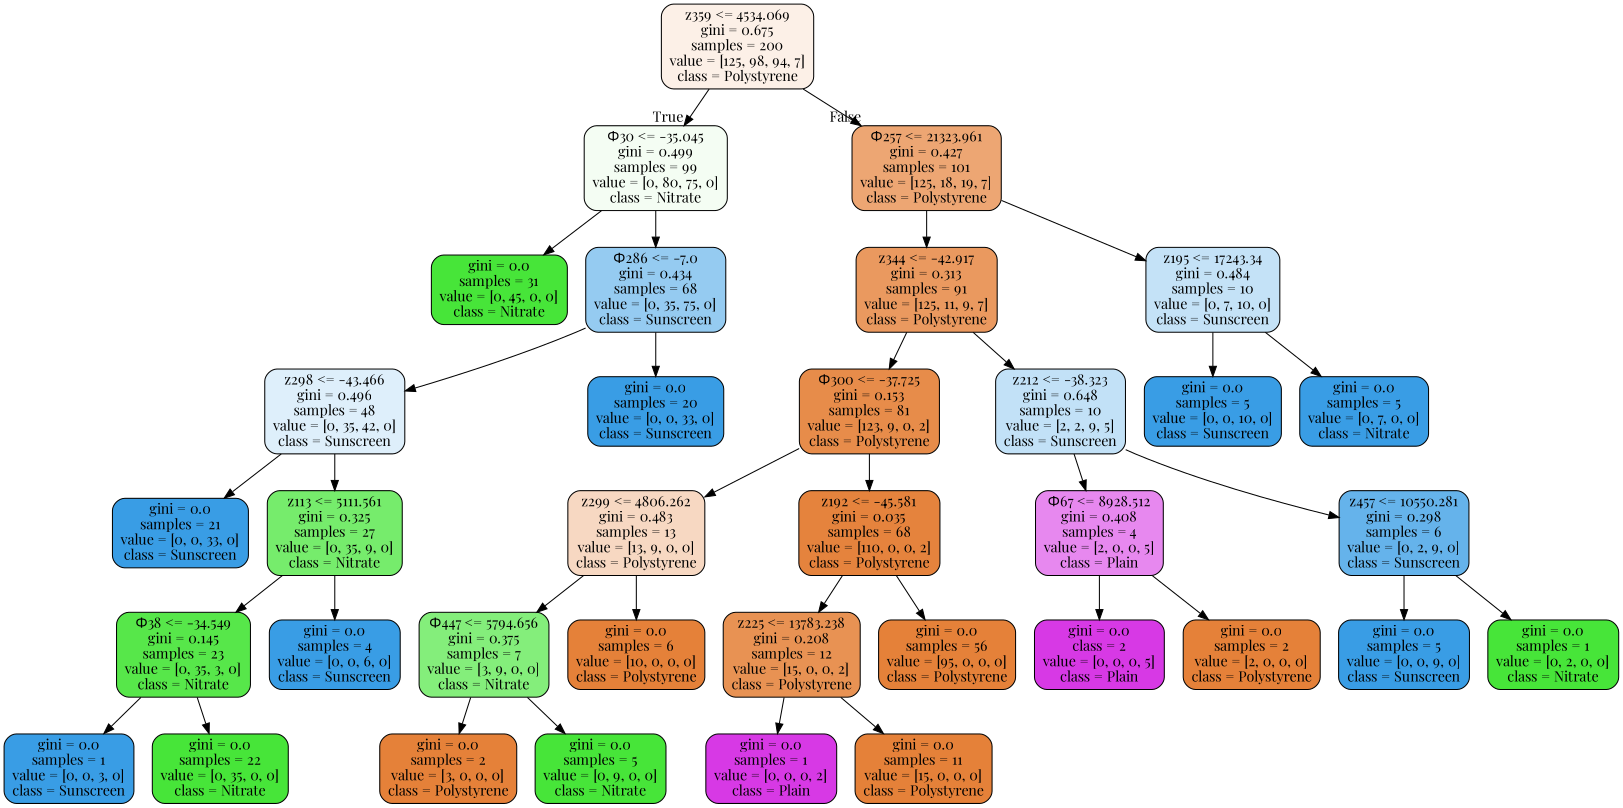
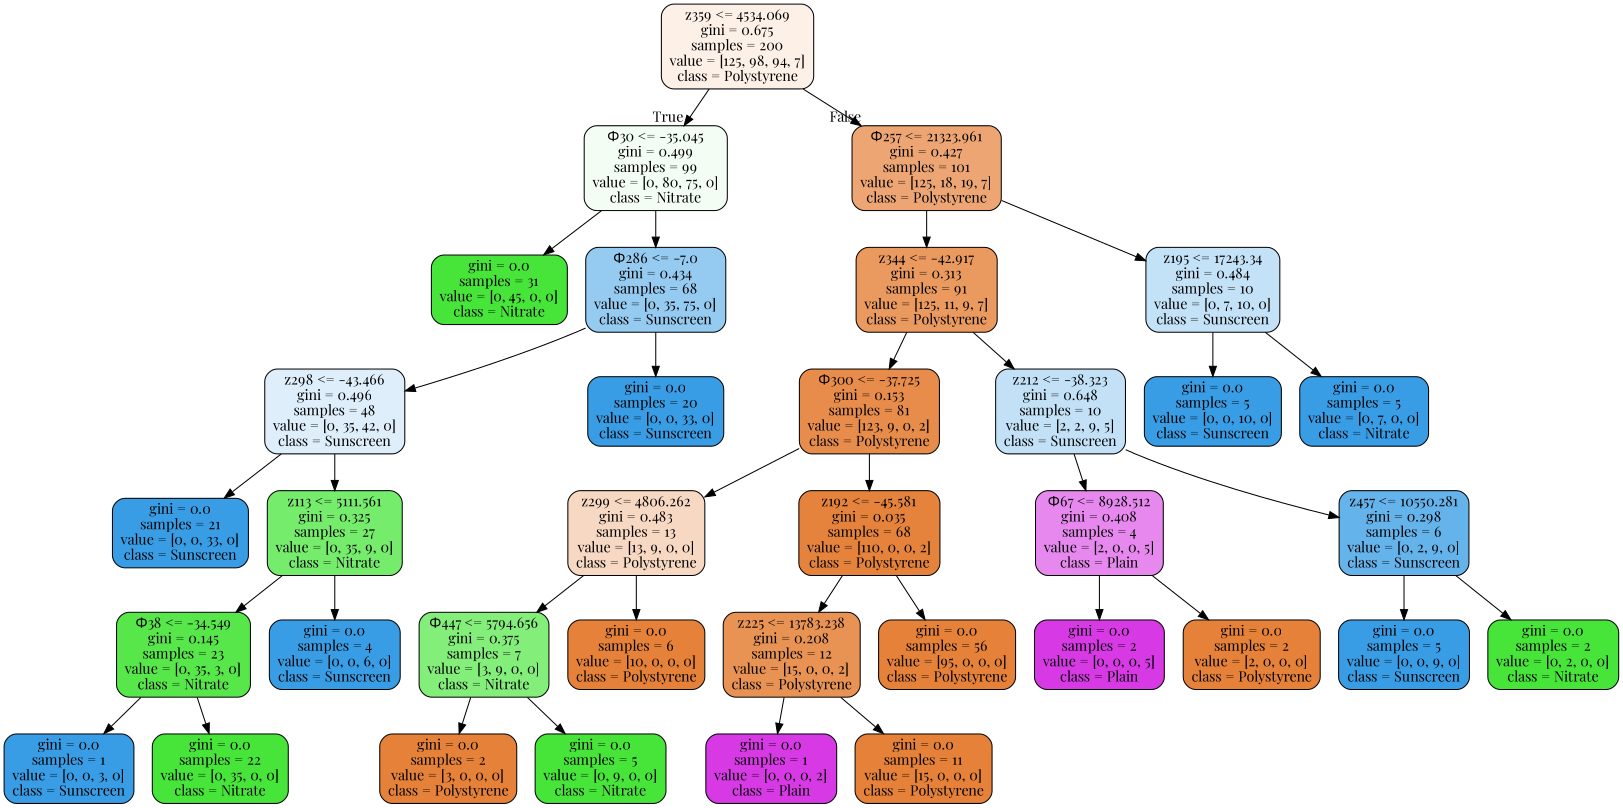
  digraph {
    fontname="Playfair Display"
    node [color=black fillcolor="#399de5" fontname="Playfair Display" shape=box style="filled, rounded"]
    edge [fontname="Playfair Display"]
    n1 [fillcolor="#fcf0e7" label="z359 <= 4534.069\ngini = 0.675\nsamples = 200\nvalue = [125, 98, 94, 7]\nclass = Polystyrene"]
    n2 [fillcolor="#f4fdf3" label="Φ30 <= -35.045\ngini = 0.499\nsamples = 99\nvalue = [0, 80, 75, 0]\nclass = Nitrate"]
    n3 [fillcolor="#eda673" label="Φ257 <= 21323.961\ngini = 0.427\nsamples = 101\nvalue = [125, 18, 19, 7]\nclass = Polystyrene"]
    n4 [fillcolor="#47e539" label="gini = 0.0\nsamples = 31\nvalue = [0, 45, 0, 0]\nclass = Nitrate"]
    n5 [fillcolor="#95cbf1" label="Φ286 <= -7.0\ngini = 0.434\nsamples = 68\nvalue = [0, 35, 75, 0]\nclass = Sunscreen"]
    n6 [fillcolor="#ea995f" label="z344 <= -42.917\ngini = 0.313\nsamples = 91\nvalue = [125, 11, 9, 7]\nclass = Polystyrene"]
    n7 [fillcolor="#c4e2f7" label="z195 <= 17243.34\ngini = 0.484\nsamples = 10\nvalue = [0, 7, 10, 0]\nclass = Sunscreen"]
    n8 [fillcolor="#deeffb" label="z298 <= -43.466\ngini = 0.496\nsamples = 48\nvalue = [0, 35, 42, 0]\nclass = Sunscreen"]
    n9 [label="gini = 0.0\nsamples = 20\nvalue = [0, 0, 33, 0]\nclass = Sunscreen"]
    n10 [label="gini = 0.0\nsamples = 21\nvalue = [0, 0, 33, 0]\nclass = Sunscreen"]
    n11 [fillcolor="#76ec6c" label="z113 <= 5111.561\ngini = 0.325\nsamples = 27\nvalue = [0, 35, 9, 0]\nclass = Nitrate"]
    n12 [fillcolor="#57e74a" label="Φ38 <= -34.549\ngini = 0.145\nsamples = 23\nvalue = [0, 35, 3, 0]\nclass = Nitrate"]
    n13 [label="gini = 0.0\nsamples = 4\nvalue = [0, 0, 6, 0]\nclass = Sunscreen"]
    n14 [label="gini = 0.0\nsamples = 1\nvalue = [0, 0, 3, 0]\nclass = Sunscreen"]
    n15 [fillcolor="#47e539" label="gini = 0.0\nsamples = 22\nvalue = [0, 35, 0, 0]\nclass = Nitrate"]
    n16 [fillcolor="#e78c4a" label="Φ300 <= -37.725\ngini = 0.153\nsamples = 81\nvalue = [123, 9, 0, 2]\nclass = Polystyrene"]
    n17 [fillcolor="#c2e1f7" label="z212 <= -38.323\ngini = 0.648\nsamples = 10\nvalue = [2, 2, 9, 5]\nclass = Sunscreen"]
    n18 [label="gini = 0.0\nsamples = 5\nvalue = [0, 0, 10, 0]\nclass = Sunscreen"]
    n19 [label="gini = 0.0\nsamples = 5\nvalue = [0, 7, 0, 0]\nclass = Nitrate"]
    n20 [fillcolor="#f7d8c2" label="z299 <= 4806.262\ngini = 0.483\nsamples = 13\nvalue = [13, 9, 0, 0]\nclass = Polystyrene"]
    n21 [fillcolor="#e5833d" label="z192 <= -45.581\ngini = 0.035\nsamples = 68\nvalue = [110, 0, 0, 2]\nclass = Polystyrene"]
    n22 [fillcolor="#e788ef" label="Φ67 <= 8928.512\ngini = 0.408\nsamples = 4\nvalue = [2, 0, 0, 5]\nclass = Plain"]
    n23 [fillcolor="#65b3eb" label="z457 <= 10550.281\ngini = 0.298\nsamples = 6\nvalue = [0, 2, 9, 0]\nclass = Sunscreen"]
    n24 [fillcolor="#84ee7b" label="Φ447 <= 5794.656\ngini = 0.375\nsamples = 7\nvalue = [3, 9, 0, 0]\nclass = Nitrate"]
    n25 [fillcolor="#e58139" label="gini = 0.0\nsamples = 6\nvalue = [10, 0, 0, 0]\nclass = Polystyrene"]
    n26 [fillcolor="#e89253" label="z225 <= 13783.238\ngini = 0.208\nsamples = 12\nvalue = [15, 0, 0, 2]\nclass = Polystyrene"]
    n27 [fillcolor="#e58139" label="gini = 0.0\nsamples = 56\nvalue = [95, 0, 0, 0]\nclass = Polystyrene"]
    n28 [fillcolor="#e58139" label="gini = 0.0\nsamples = 2\nvalue = [3, 0, 0, 0]\nclass = Polystyrene"]
    n29 [fillcolor="#47e539" label="gini = 0.0\nsamples = 5\nvalue = [0, 9, 0, 0]\nclass = Nitrate"]
    n30 [fillcolor="#d739e5" label="gini = 0.0\nsamples = 1\nvalue = [0, 0, 0, 2]\nclass = Plain"]
    n31 [fillcolor="#e58139" label="gini = 0.0\nsamples = 11\nvalue = [15, 0, 0, 0]\nclass = Polystyrene"]
-   n32 [fillcolor="#d739e5" label="gini = 0.0\nclass = 2\nvalue = [0, 0, 0, 5]\nclass = Plain"]
+   n32 [fillcolor="#d739e5" label="gini = 0.0\nsamples = 2\nvalue = [0, 0, 0, 5]\nclass = Plain"]
    n33 [fillcolor="#e58139" label="gini = 0.0\nsamples = 2\nvalue = [2, 0, 0, 0]\nclass = Polystyrene"]
    n34 [label="gini = 0.0\nsamples = 5\nvalue = [0, 0, 9, 0]\nclass = Sunscreen"]
-   n35 [fillcolor="#47e539" label="gini = 0.0\nsamples = 1\nvalue = [0, 2, 0, 0]\nclass = Nitrate"]
+   n35 [fillcolor="#47e539" label="gini = 0.0\nsamples = 2\nvalue = [0, 2, 0, 0]\nclass = Nitrate"]
    n1 -> n2 [headlabel=True labelangle=45 labeldistance=2.5]
    n1 -> n3 [headlabel=False labelangle=-45 labeldistance=2.5]
    n2 -> n4
    n2 -> n5
    n3 -> n6
    n3 -> n7
    n5 -> n8
    n5 -> n9
    n6 -> n16
    n6 -> n17
    n7 -> n18
    n7 -> n19
    n8 -> n10
    n8 -> n11
    n11 -> n12
    n11 -> n13
    n12 -> n14
    n12 -> n15
    n16 -> n20
    n16 -> n21
    n17 -> n22
    n17 -> n23
    n20 -> n24
    n20 -> n25
    n21 -> n26
    n21 -> n27
    n22 -> n32
    n22 -> n33
    n23 -> n34
    n23 -> n35
    n24 -> n28
    n24 -> n29
    n26 -> n30
    n26 -> n31
  }
